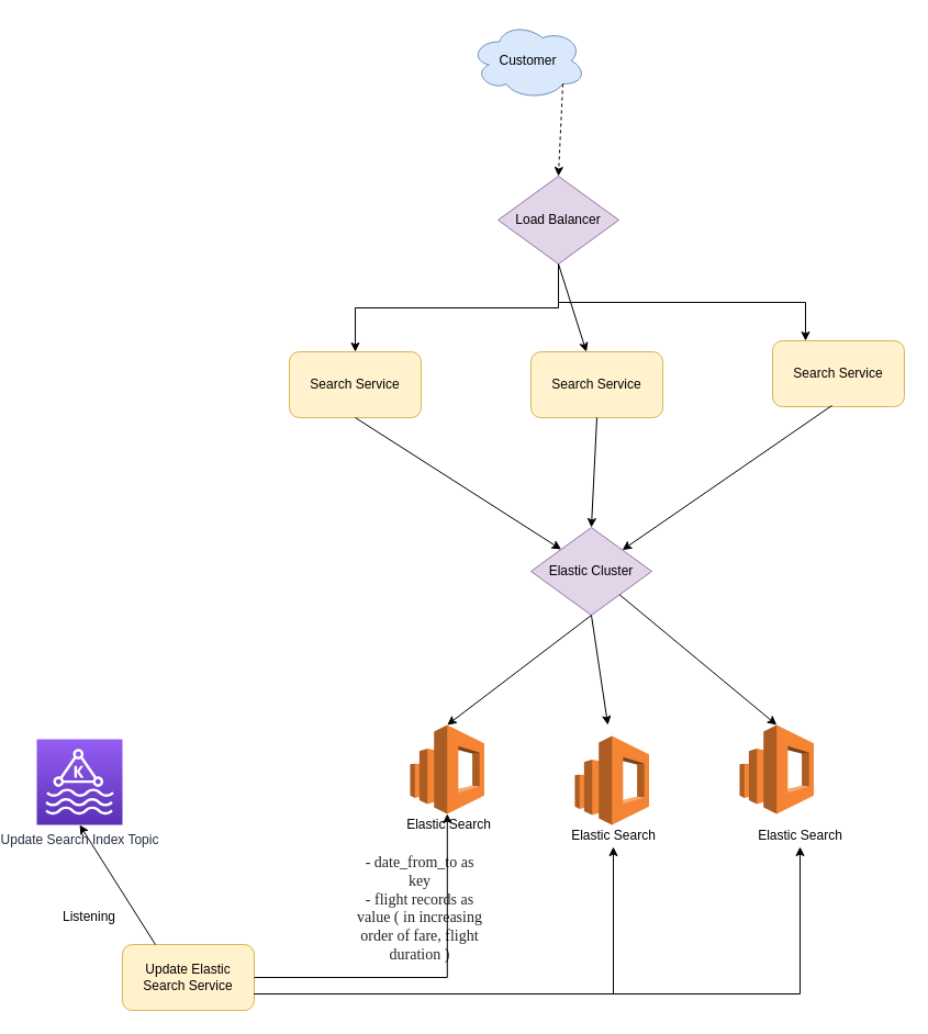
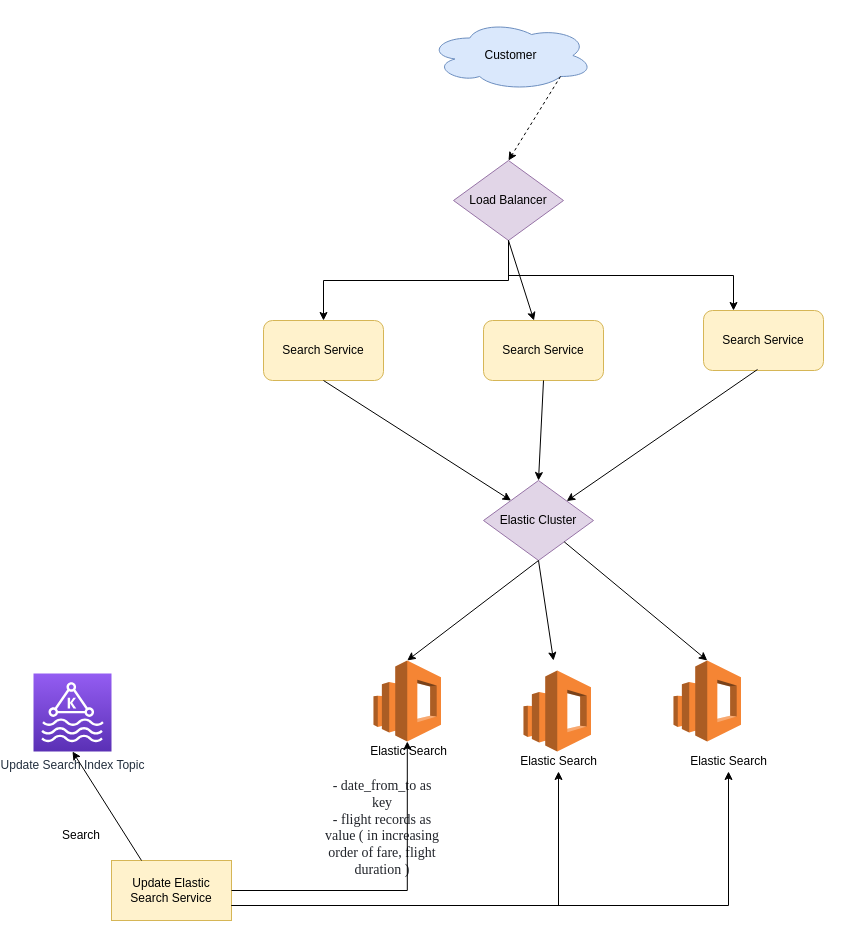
  <mxCell id="0" />
  <mxCell id="1" parent="0" />
- <mxCell id="2" value="Customer" style="ellipse;shape=cloud;whiteSpace=wrap;html=1;fillColor=#dae8fc;strokeColor=#6c8ebf;" parent="1" vertex="1"><mxGeometry x="415" y="20" width="105" height="70" as="geometry" /></mxCell>
+ <mxCell id="2" value="Customer" style="ellipse;shape=cloud;whiteSpace=wrap;html=1;fillColor=#dae8fc;strokeColor=#6c8ebf;" parent="1" vertex="1"><mxGeometry x="415" y="20" width="165" height="70" as="geometry" /></mxCell>
  <mxCell id="3" value="Load Balancer" style="rhombus;whiteSpace=wrap;html=1;fillColor=#e1d5e7;strokeColor=#9673a6;" parent="1" vertex="1"><mxGeometry x="440" y="160" width="110" height="80" as="geometry" /></mxCell>
  <mxCell id="4" value="Search Service" style="rounded=1;whiteSpace=wrap;html=1;fillColor=#fff2cc;strokeColor=#d6b656;" parent="1" vertex="1"><mxGeometry x="250" y="320" width="120" height="60" as="geometry" /></mxCell>
  <mxCell id="5" value="Search Service" style="rounded=1;whiteSpace=wrap;html=1;fillColor=#fff2cc;strokeColor=#d6b656;" parent="1" vertex="1"><mxGeometry x="470" y="320" width="120" height="60" as="geometry" /></mxCell>
  <mxCell id="6" value="Search Service" style="rounded=1;whiteSpace=wrap;html=1;fillColor=#fff2cc;strokeColor=#d6b656;" parent="1" vertex="1"><mxGeometry x="690" y="310" width="120" height="60" as="geometry" /></mxCell>
  <mxCell id="7" value="" style="endArrow=classic;html=1;rounded=0;exitX=0.5;exitY=1;exitDx=0;exitDy=0;entryX=0.5;entryY=0;entryDx=0;entryDy=0;edgeStyle=orthogonalEdgeStyle;" parent="1" source="3" target="4" edge="1"><mxGeometry width="50" height="50" relative="1" as="geometry"><mxPoint x="430" y="290" as="sourcePoint" /><mxPoint x="475" y="270" as="targetPoint" /></mxGeometry></mxCell>
  <mxCell id="8" value="" style="endArrow=classic;html=1;rounded=0;exitX=0.5;exitY=1;exitDx=0;exitDy=0;" parent="1" source="3" target="5" edge="1"><mxGeometry width="50" height="50" relative="1" as="geometry"><mxPoint x="430" y="290" as="sourcePoint" /><mxPoint x="480" y="240" as="targetPoint" /></mxGeometry></mxCell>
  <mxCell id="9" value="" style="endArrow=classic;html=1;rounded=0;entryX=0.25;entryY=0;entryDx=0;entryDy=0;exitX=0.5;exitY=1;exitDx=0;exitDy=0;edgeStyle=orthogonalEdgeStyle;" parent="1" source="3" target="6" edge="1"><mxGeometry width="50" height="50" relative="1" as="geometry"><mxPoint x="480" y="240" as="sourcePoint" /><mxPoint x="480" y="240" as="targetPoint" /></mxGeometry></mxCell>
  <mxCell id="10" value="Elastic Cluster" style="rhombus;whiteSpace=wrap;html=1;fillColor=#e1d5e7;strokeColor=#9673a6;" parent="1" vertex="1"><mxGeometry x="470" y="480" width="110" height="80" as="geometry" /></mxCell>
  <mxCell id="11" value="" style="outlineConnect=0;dashed=0;verticalLabelPosition=bottom;verticalAlign=top;align=center;html=1;shape=mxgraph.aws3.elasticsearch_service;fillColor=#F58534;gradientColor=none;" parent="1" vertex="1"><mxGeometry x="360" y="660" width="67.5" height="81" as="geometry" /></mxCell>
  <mxCell id="12" value="" style="outlineConnect=0;dashed=0;verticalLabelPosition=bottom;verticalAlign=top;align=center;html=1;shape=mxgraph.aws3.elasticsearch_service;fillColor=#F58534;gradientColor=none;" parent="1" vertex="1"><mxGeometry x="660" y="660" width="67.5" height="81" as="geometry" /></mxCell>
  <mxCell id="13" value="" style="outlineConnect=0;dashed=0;verticalLabelPosition=bottom;verticalAlign=top;align=center;html=1;shape=mxgraph.aws3.elasticsearch_service;fillColor=#F58534;gradientColor=none;" parent="1" vertex="1"><mxGeometry x="510" y="670" width="67.5" height="81" as="geometry" /></mxCell>
  <mxCell id="14" value="" style="endArrow=classic;html=1;rounded=0;exitX=0.5;exitY=1;exitDx=0;exitDy=0;entryX=0.5;entryY=0;entryDx=0;entryDy=0;entryPerimeter=0;" parent="1" source="10" target="11" edge="1"><mxGeometry width="50" height="50" relative="1" as="geometry"><mxPoint x="430" y="580" as="sourcePoint" /><mxPoint x="480" y="530" as="targetPoint" /></mxGeometry></mxCell>
  <mxCell id="15" value="" style="endArrow=classic;html=1;rounded=0;exitX=0.5;exitY=1;exitDx=0;exitDy=0;" parent="1" source="10" edge="1"><mxGeometry width="50" height="50" relative="1" as="geometry"><mxPoint x="535" y="570" as="sourcePoint" /><mxPoint x="540" y="660" as="targetPoint" /></mxGeometry></mxCell>
  <mxCell id="16" value="" style="endArrow=classic;html=1;rounded=0;entryX=0.5;entryY=0;entryDx=0;entryDy=0;entryPerimeter=0;" parent="1" source="10" target="12" edge="1"><mxGeometry width="50" height="50" relative="1" as="geometry"><mxPoint x="535" y="570" as="sourcePoint" /><mxPoint x="550" y="670" as="targetPoint" /></mxGeometry></mxCell>
  <mxCell id="17" value="" style="endArrow=classic;html=1;rounded=0;exitX=0.8;exitY=0.8;exitDx=0;exitDy=0;exitPerimeter=0;entryX=0.5;entryY=0;entryDx=0;entryDy=0;dashed=1;" parent="1" source="2" target="3" edge="1"><mxGeometry width="50" height="50" relative="1" as="geometry"><mxPoint x="430" y="270" as="sourcePoint" /><mxPoint x="480" y="220" as="targetPoint" /></mxGeometry></mxCell>
  <mxCell id="18" value="Elastic Search" style="text;html=1;align=center;verticalAlign=middle;resizable=0;points=[];autosize=1;strokeColor=none;fillColor=none;" parent="1" vertex="1"><mxGeometry x="350" y="741" width="90" height="20" as="geometry" /></mxCell>
  <mxCell id="19" value="Elastic Search" style="text;html=1;align=center;verticalAlign=middle;resizable=0;points=[];autosize=1;strokeColor=none;fillColor=none;" parent="1" vertex="1"><mxGeometry x="500" y="751" width="90" height="20" as="geometry" /></mxCell>
  <mxCell id="20" value="Elastic Search" style="text;html=1;align=center;verticalAlign=middle;resizable=0;points=[];autosize=1;strokeColor=none;fillColor=none;" parent="1" vertex="1"><mxGeometry x="670" y="751" width="90" height="20" as="geometry" /></mxCell>
  <mxCell id="21" value="" style="endArrow=classic;html=1;rounded=0;exitX=0.5;exitY=1;exitDx=0;exitDy=0;entryX=0;entryY=0;entryDx=0;entryDy=0;" parent="1" source="4" target="10" edge="1"><mxGeometry width="50" height="50" relative="1" as="geometry"><mxPoint x="430" y="530" as="sourcePoint" /><mxPoint x="480" y="480" as="targetPoint" /></mxGeometry></mxCell>
  <mxCell id="22" value="" style="endArrow=classic;html=1;rounded=0;exitX=0.5;exitY=1;exitDx=0;exitDy=0;entryX=0.5;entryY=0;entryDx=0;entryDy=0;" parent="1" source="5" target="10" edge="1"><mxGeometry width="50" height="50" relative="1" as="geometry"><mxPoint x="320" y="390" as="sourcePoint" /><mxPoint x="480" y="530" as="targetPoint" /></mxGeometry></mxCell>
  <mxCell id="23" value="" style="endArrow=classic;html=1;rounded=0;exitX=0.45;exitY=0.983;exitDx=0;exitDy=0;exitPerimeter=0;" parent="1" source="6" target="10" edge="1"><mxGeometry width="50" height="50" relative="1" as="geometry"><mxPoint x="540" y="390" as="sourcePoint" /><mxPoint x="535" y="490" as="targetPoint" /></mxGeometry></mxCell>
  <mxCell id="24" value="&lt;meta charset=&quot;utf-8&quot;&gt;&lt;p style=&quot;box-sizing: border-box; --tw-shadow:0 0 transparent; --tw-ring-inset:var(--tw-empty, ); --tw-ring-offset-width:0px; --tw-ring-offset-color:#fff; --tw-ring-color:rgba(59,130,246,0.5); --tw-ring-offset-shadow:0 0 transparent; --tw-ring-shadow:0 0 transparent; margin: 0px; padding: 0px; counter-reset: list-1 0 list-2 0 list-3 0 list-4 0 list-5 0 list-6 0 list-7 0 list-8 0 list-9 0; font-family: &amp;quot;Inv Maison Neue&amp;quot;; font-weight: 300; font-size: 14px; color: rgb(34, 37, 43); text-align: center; font-style: normal; font-variant-ligatures: normal; font-variant-caps: normal; letter-spacing: normal; orphans: 2; text-indent: 0px; text-transform: none; widows: 2; word-spacing: 0px; -webkit-text-stroke-width: 0px; background-color: rgb(255, 255, 255); text-decoration-thickness: initial; text-decoration-style: initial; text-decoration-color: initial;&quot; class=&quot;ql-align-center&quot;&gt;- date_from_to as key&lt;/p&gt;&lt;p style=&quot;box-sizing: border-box; --tw-shadow:0 0 transparent; --tw-ring-inset:var(--tw-empty, ); --tw-ring-offset-width:0px; --tw-ring-offset-color:#fff; --tw-ring-color:rgba(59,130,246,0.5); --tw-ring-offset-shadow:0 0 transparent; --tw-ring-shadow:0 0 transparent; margin: 0px; padding: 0px; counter-reset: list-1 0 list-2 0 list-3 0 list-4 0 list-5 0 list-6 0 list-7 0 list-8 0 list-9 0; font-family: &amp;quot;Inv Maison Neue&amp;quot;; font-weight: 300; font-size: 14px; color: rgb(34, 37, 43); text-align: center; font-style: normal; font-variant-ligatures: normal; font-variant-caps: normal; letter-spacing: normal; orphans: 2; text-indent: 0px; text-transform: none; widows: 2; word-spacing: 0px; -webkit-text-stroke-width: 0px; background-color: rgb(255, 255, 255); text-decoration-thickness: initial; text-decoration-style: initial; text-decoration-color: initial;&quot; class=&quot;ql-align-center&quot;&gt;- flight records as value ( in increasing order of fare, flight duration )&lt;/p&gt;" style="text;whiteSpace=wrap;html=1;" parent="1" vertex="1"><mxGeometry x="307.5" y="771" width="120" height="40" as="geometry" /></mxCell>
  <mxCell id="25" value="Update Search Index Topic" style="sketch=0;points=[[0,0,0],[0.25,0,0],[0.5,0,0],[0.75,0,0],[1,0,0],[0,1,0],[0.25,1,0],[0.5,1,0],[0.75,1,0],[1,1,0],[0,0.25,0],[0,0.5,0],[0,0.75,0],[1,0.25,0],[1,0.5,0],[1,0.75,0]];outlineConnect=0;fontColor=#232F3E;gradientColor=#945DF2;gradientDirection=north;fillColor=#5A30B5;strokeColor=#ffffff;dashed=0;verticalLabelPosition=bottom;verticalAlign=top;align=center;html=1;fontSize=12;fontStyle=0;aspect=fixed;shape=mxgraph.aws4.resourceIcon;resIcon=mxgraph.aws4.managed_streaming_for_kafka;" parent="1" vertex="1"><mxGeometry x="20" y="673" width="78" height="78" as="geometry" /></mxCell>
- <mxCell id="26" value="Update Elastic Search Service" style="rounded=1;whiteSpace=wrap;html=1;fillColor=#fff2cc;strokeColor=#d6b656;" parent="1" vertex="1"><mxGeometry x="98" y="860" width="120" height="60" as="geometry" /></mxCell>
+ <mxCell id="26" value="Update Elastic Search Service" style="whiteSpace=wrap;html=1;fillColor=#fff2cc;strokeColor=#d6b656;rounded=0;" parent="1" vertex="1"><mxGeometry x="98" y="860" width="120" height="60" as="geometry" /></mxCell>
  <mxCell id="27" value="" style="endArrow=classic;html=1;rounded=0;exitX=1;exitY=0.5;exitDx=0;exitDy=0;edgeStyle=orthogonalEdgeStyle;" parent="1" source="26" target="11" edge="1"><mxGeometry width="50" height="50" relative="1" as="geometry"><mxPoint x="270" y="730" as="sourcePoint" /><mxPoint x="320" y="680" as="targetPoint" /></mxGeometry></mxCell>
  <mxCell id="28" value="" style="endArrow=classic;html=1;rounded=0;exitX=1;exitY=0.75;exitDx=0;exitDy=0;edgeStyle=orthogonalEdgeStyle;" parent="1" source="26" target="19" edge="1"><mxGeometry width="50" height="50" relative="1" as="geometry"><mxPoint x="270" y="800" as="sourcePoint" /><mxPoint x="320" y="750" as="targetPoint" /></mxGeometry></mxCell>
  <mxCell id="29" value="" style="endArrow=classic;html=1;rounded=0;exitX=0.25;exitY=0;exitDx=0;exitDy=0;entryX=0.5;entryY=1;entryDx=0;entryDy=0;entryPerimeter=0;" parent="1" source="26" target="25" edge="1"><mxGeometry width="50" height="50" relative="1" as="geometry"><mxPoint x="340" y="800" as="sourcePoint" /><mxPoint x="390" y="750" as="targetPoint" /></mxGeometry></mxCell>
- <mxCell id="30" value="Listening" style="text;html=1;strokeColor=none;fillColor=none;align=center;verticalAlign=middle;whiteSpace=wrap;rounded=0;" parent="1" vertex="1"><mxGeometry x="38" y="820" width="60" height="30" as="geometry" /></mxCell>
+ <mxCell id="30" value="Search" style="text;html=1;strokeColor=none;fillColor=none;align=center;verticalAlign=middle;whiteSpace=wrap;rounded=0;" parent="1" vertex="1"><mxGeometry x="38" y="820" width="60" height="30" as="geometry" /></mxCell>
  <mxCell id="31" value="" style="endArrow=classic;html=1;rounded=0;exitX=1;exitY=0.75;exitDx=0;exitDy=0;edgeStyle=orthogonalEdgeStyle;" parent="1" source="26" target="20" edge="1"><mxGeometry width="50" height="50" relative="1" as="geometry"><mxPoint x="340" y="790" as="sourcePoint" /><mxPoint x="390" y="740" as="targetPoint" /></mxGeometry></mxCell>
